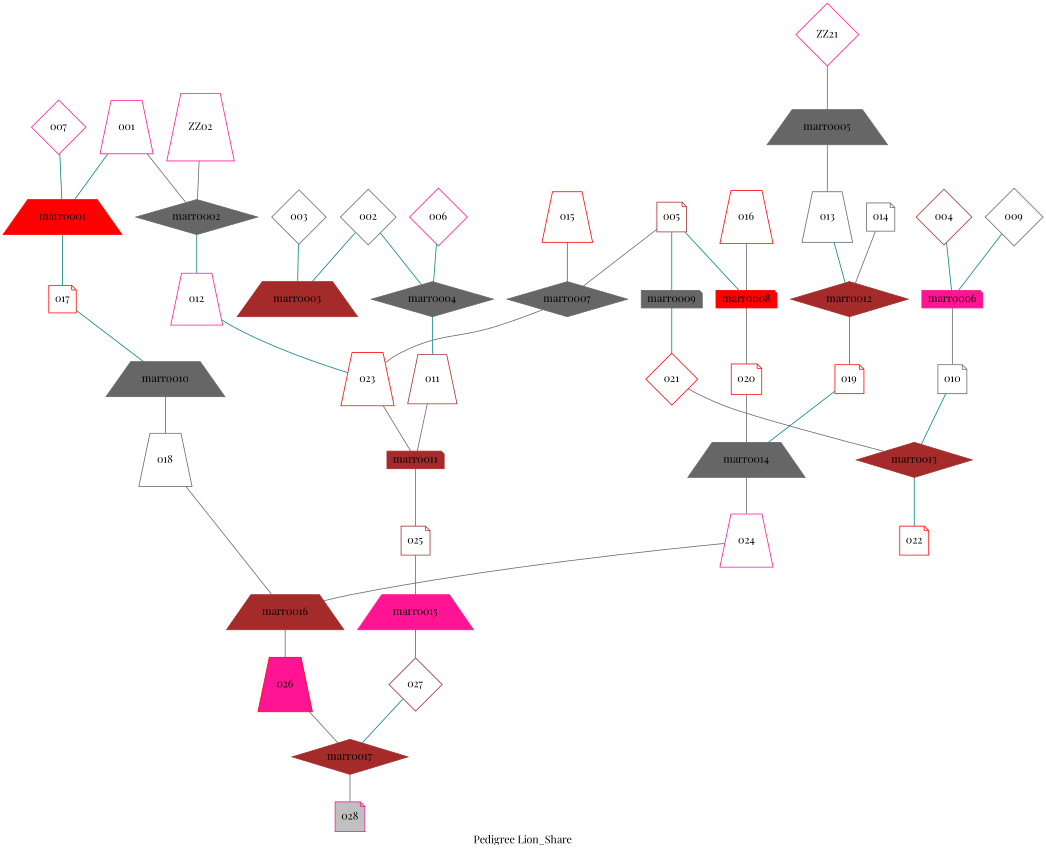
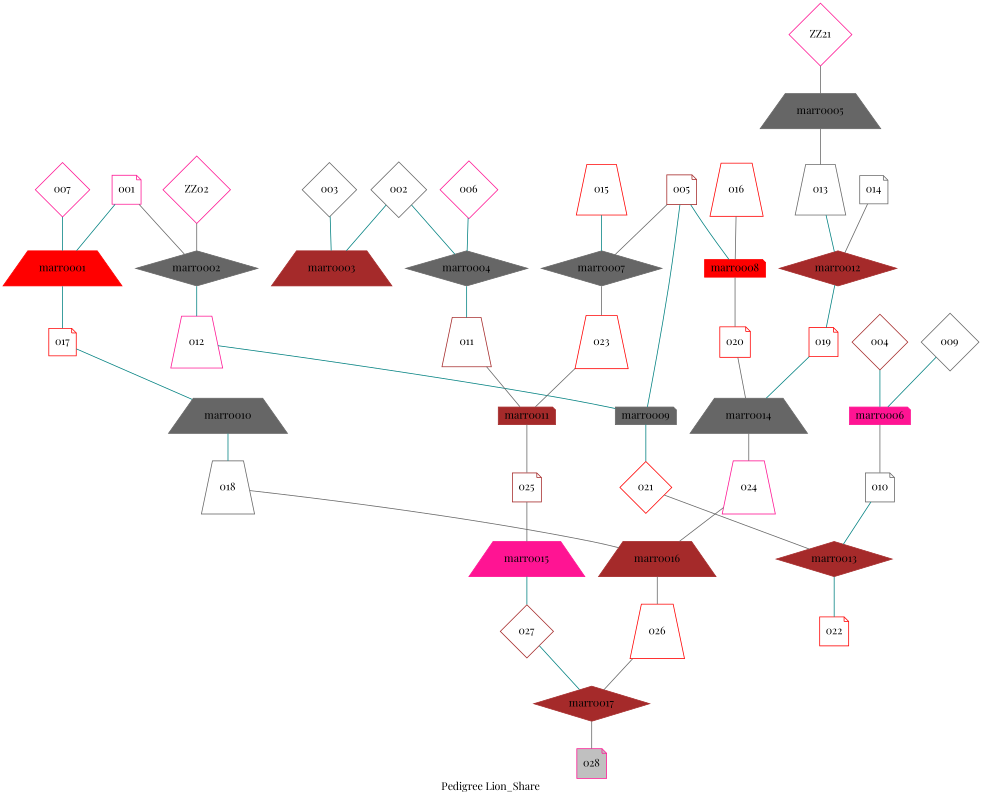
  digraph {
    fontname="Playfair Display"
    label="Pedigree Lion_Share"
    mincross=2.0
    node [color=gray40 fillcolor=white fontname="Playfair Display" regular=1 shape=trapezium style=filled]
    edge [color=teal dir=none fontname="Playfair Display" weight=1]
-   001 [color=deeppink]
+   001 [color=deeppink shape=note]
    marr0001 [color=red height=.1 width=.1 fillcolor="" regular=""]
    marr0002 [height=.1 shape=diamond width=.1 fillcolor="" regular=""]
    017 [color=red shape=note]
    012 [color=deeppink]
    002 [shape=diamond]
    marr0003 [color=brown height=.1 width=.1 fillcolor="" regular=""]
    marr0004 [height=.1 shape=diamond width=.1 fillcolor="" regular=""]
    011 [color=brown]
    marr0005 [height=.1 width=.1 fillcolor="" regular=""]
    013
    003 [shape=diamond]
    004 [color=brown shape=diamond]
    marr0006 [color=deeppink height=.1 shape=note width=.1 fillcolor="" regular=""]
    010 [shape=note]
    005 [color=brown shape=note]
    marr0007 [height=.1 shape=diamond width=.1 fillcolor="" regular=""]
    marr0008 [color=red height=.1 shape=note width=.1 fillcolor="" regular=""]
    marr0009 [height=.1 shape=note width=.1 fillcolor="" regular=""]
    023 [color=red]
    020 [color=red shape=note]
    021 [color=red shape=diamond]
    006 [color=deeppink shape=diamond]
    007 [color=deeppink shape=diamond]
    009 [shape=diamond]
    014 [shape=note]
    marr0012 [color=brown height=.1 shape=diamond width=.1 fillcolor="" regular=""]
    019 [color=red shape=note]
    015 [color=red]
    016 [color=red]
    n31 [color=deeppink label=ZZ21 shape=diamond]
-   ZZ02 [color=deeppink]
+   ZZ02 [color=deeppink shape=diamond]
    marr0010 [height=.1 width=.1 fillcolor="" regular=""]
    018
    marr0011 [color=brown height=.1 shape=note width=.1 fillcolor="" regular=""]
    025 [color=brown shape=note]
    marr0013 [color=brown height=.1 shape=diamond width=.1 fillcolor="" regular=""]
    022 [color=red shape=note]
    marr0014 [height=.1 width=.1 fillcolor="" regular=""]
    024 [color=deeppink]
    marr0016 [color=brown height=.1 width=.1 fillcolor="" regular=""]
-   026 [color=red fillcolor=deeppink]
+   026 [color=red]
    marr0015 [color=deeppink height=.1 width=.1 fillcolor="" regular=""]
    027 [color=brown shape=diamond]
    marr0017 [color=brown height=.1 shape=diamond width=.1 fillcolor="" regular=""]
    028 [color=deeppink fillcolor=grey shape=note]
    001 -> marr0001
    001 -> marr0002 [color=gray40]
    marr0001 -> 017 [weight=2]
    marr0002 -> 012 [weight=2]
    017 -> marr0010
-   012 -> 023
+   012 -> marr0009
    002 -> marr0003
    002 -> marr0004
    marr0004 -> 011 [weight=2]
    011 -> marr0011 [color=gray40]
    marr0005 -> 013 [color=gray40 weight=2]
    013 -> marr0012
    003 -> marr0003
    004 -> marr0006
    marr0006 -> 010 [color=gray40 weight=2]
    010 -> marr0013
    005 -> marr0007 [color=gray40]
    005 -> marr0008
    005 -> marr0009
    marr0007 -> 023 [color=gray40 weight=2]
    marr0008 -> 020 [color=gray40 weight=2]
    marr0009 -> 021 [weight=2]
    023 -> marr0011 [color=gray40]
    020 -> marr0014 [color=gray40]
    021 -> marr0013 [color=gray40]
    006 -> marr0004
    007 -> marr0001
    009 -> marr0006
    014 -> marr0012 [color=gray40]
    marr0012 -> 019 [weight=2]
    019 -> marr0014
    015 -> marr0007
    016 -> marr0008 [color=gray40]
    n31 -> marr0005 [color=gray40]
    ZZ02 -> marr0002 [color=gray40]
    marr0010 -> 018 [weight=2]
    018 -> marr0016 [color=gray40]
    marr0011 -> 025 [color=gray40 weight=2]
    025 -> marr0015 [color=gray40]
    marr0013 -> 022 [weight=2]
    marr0014 -> 024 [color=gray40 weight=2]
    024 -> marr0016 [color=gray40]
    marr0016 -> 026 [color=gray40 weight=2]
    026 -> marr0017 [color=gray40]
    marr0015 -> 027 [weight=2]
    027 -> marr0017
    marr0017 -> 028 [color=gray40 weight=2]
  }
